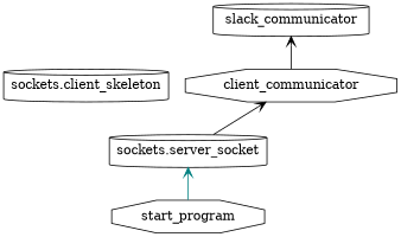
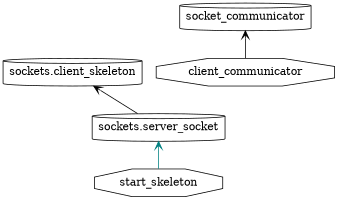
  digraph {
    rankdir=BT
    node [shape=cylinder]
    edge [arrowhead=open arrowtail=none color=black]
-   n1 [label=slack_communicator]
+   n1 [label=socket_communicator]
    n2 [label="sockets.client_skeleton"]
    n3 [label="sockets.server_socket"]
    n4 [label=client_communicator shape=octagon]
-   n5 [label=start_program shape=octagon]
-   n3 -> n4
+   n5 [label=start_skeleton shape=octagon]
+   n3 -> n2
    n4 -> n1
    n5 -> n3 [color=teal]
  }
